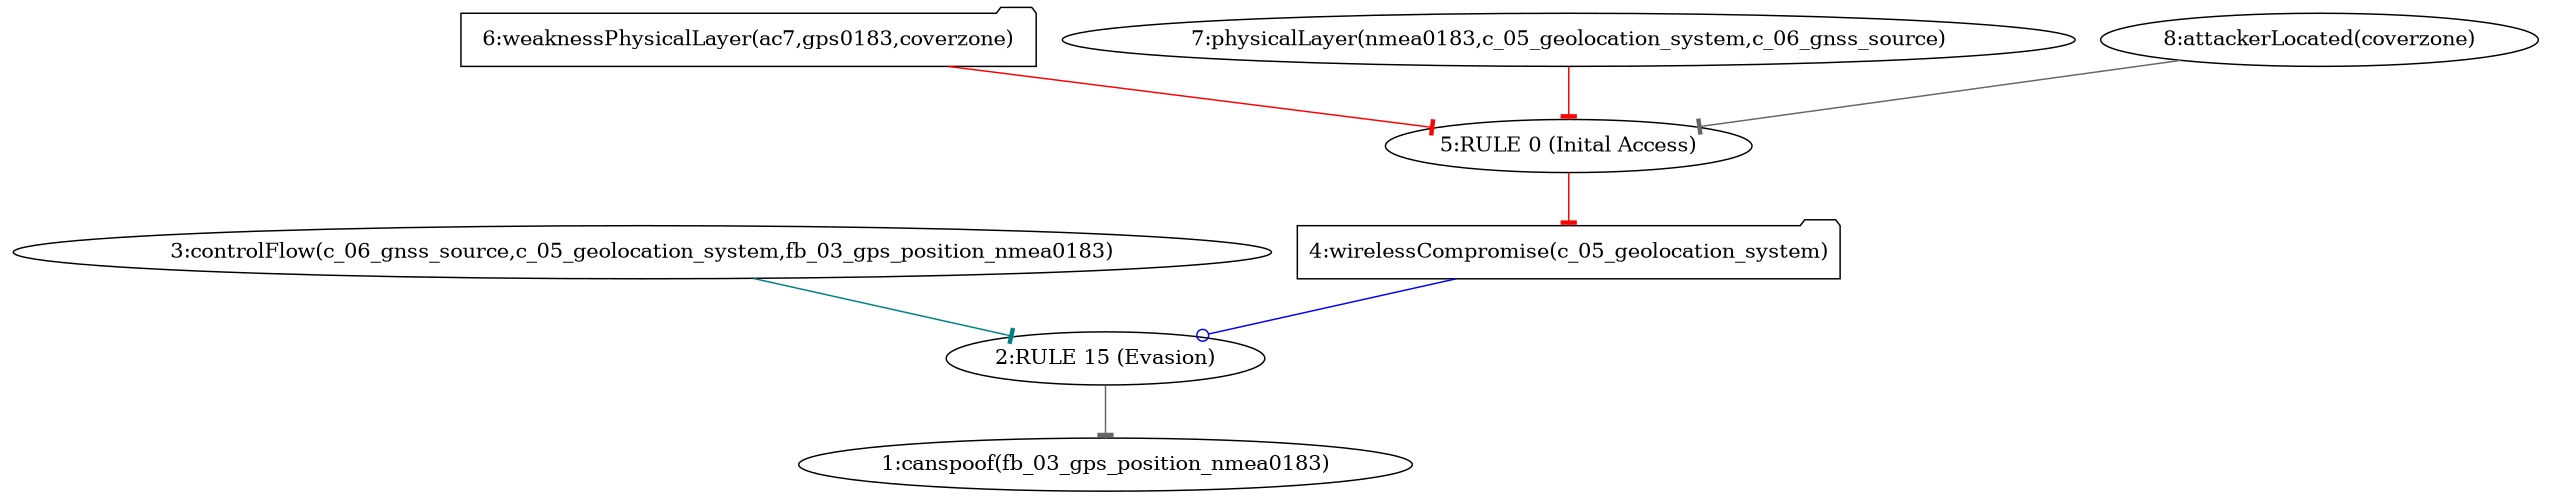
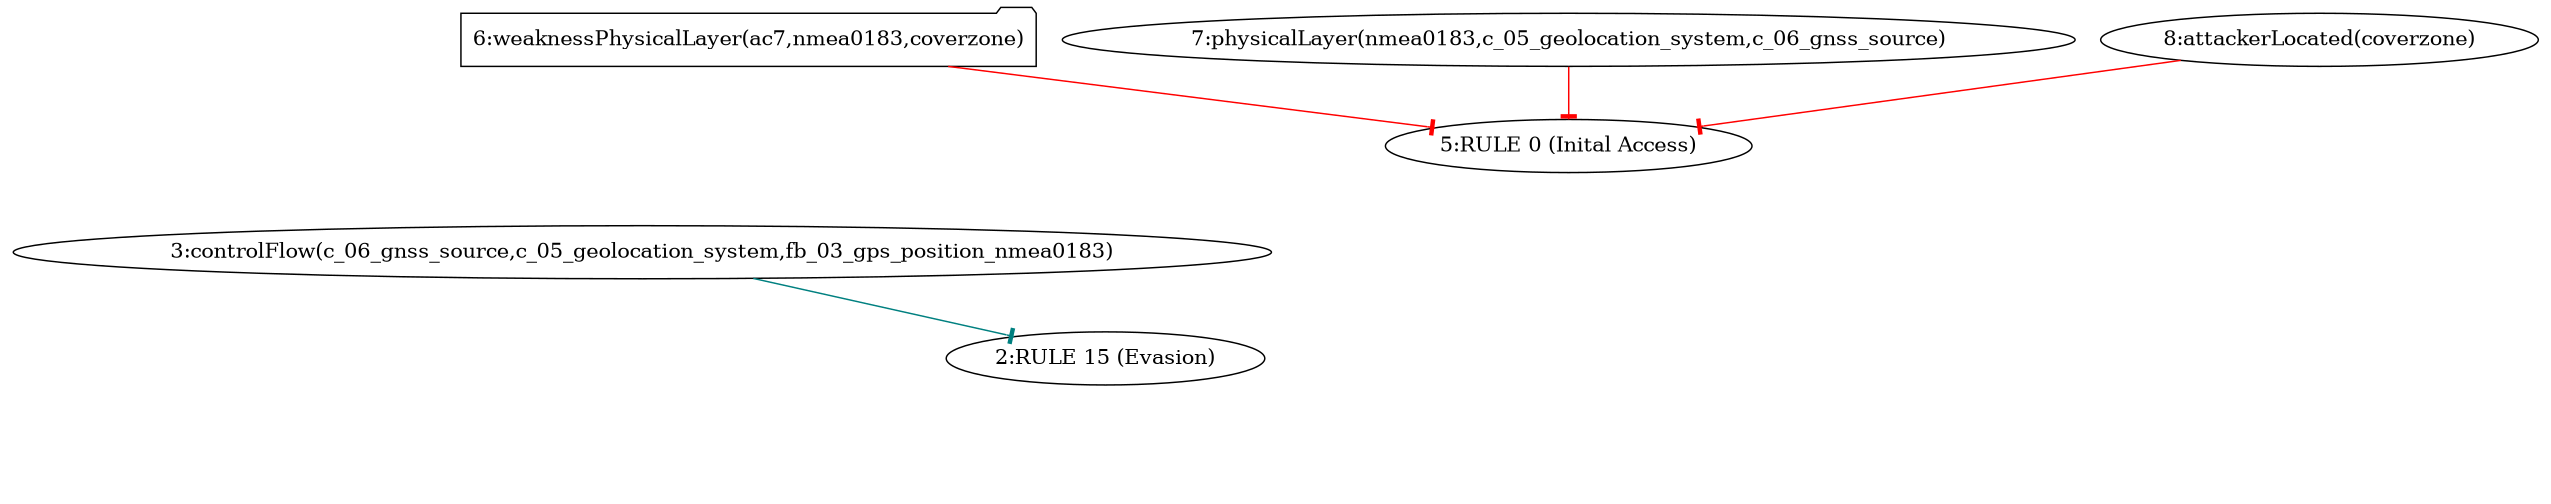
  digraph {
    node [shape=ellipse]
    edge [arrowhead=tee color=red]
-   n1 [label="1:canspoof(fb_03_gps_position_nmea0183)"]
    n2 [label="2:RULE 15 (Evasion)"]
    n3 [label="3:controlFlow(c_06_gnss_source,c_05_geolocation_system,fb_03_gps_position_nmea0183)"]
-   n4 [label="4:wirelessCompromise(c_05_geolocation_system)" shape=folder]
    n5 [label="5:RULE 0 (Inital Access)"]
-   n6 [label="6:weaknessPhysicalLayer(ac7,gps0183,coverzone)" shape=folder]
+   n6 [label="6:weaknessPhysicalLayer(ac7,nmea0183,coverzone)" shape=folder]
    n7 [label="7:physicalLayer(nmea0183,c_05_geolocation_system,c_06_gnss_source)"]
    n8 [label="8:attackerLocated(coverzone)"]
-   n2 -> n1 [color=gray40]
    n3 -> n2 [color=teal]
-   n4 -> n2 [arrowhead=odot color=blue]
-   n5 -> n4
    n6 -> n5
    n7 -> n5
-   n8 -> n5 [color=gray40]
+   n8 -> n5
  }
